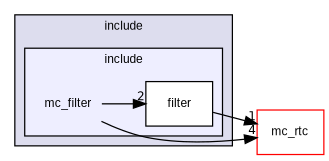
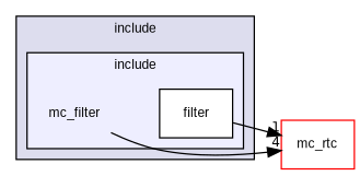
  digraph {
    compound=true
    fontname="Liberation Sans"
    rankdir=LR
    node [fontname="Liberation Sans" fontsize=10 shape=box fillcolor=white style=filled]
    edge [fontname="Liberation Sans" labeldistance=1.5 labelfontname=Helvetica labelfontsize=10]
    n1 [label=mc_filter shape=plaintext fillcolor="" style=""]
    n2 [color=black label=filter]
    n3 [color=red label=mc_rtc]
    subgraph cluster_1 {
      bgcolor="#ddddee"
      fontsize=10
      label=include
      pencolor=black
      subgraph cluster_2 {
        bgcolor="#eeeeff"
        fontsize=10
        label=include
        pencolor=black
        n1
        n2
      }
    }
-   n1 -> n2 [headlabel=2]
    n1 -> n3 [headlabel=4]
    n2 -> n3 [headlabel=1]
  }
